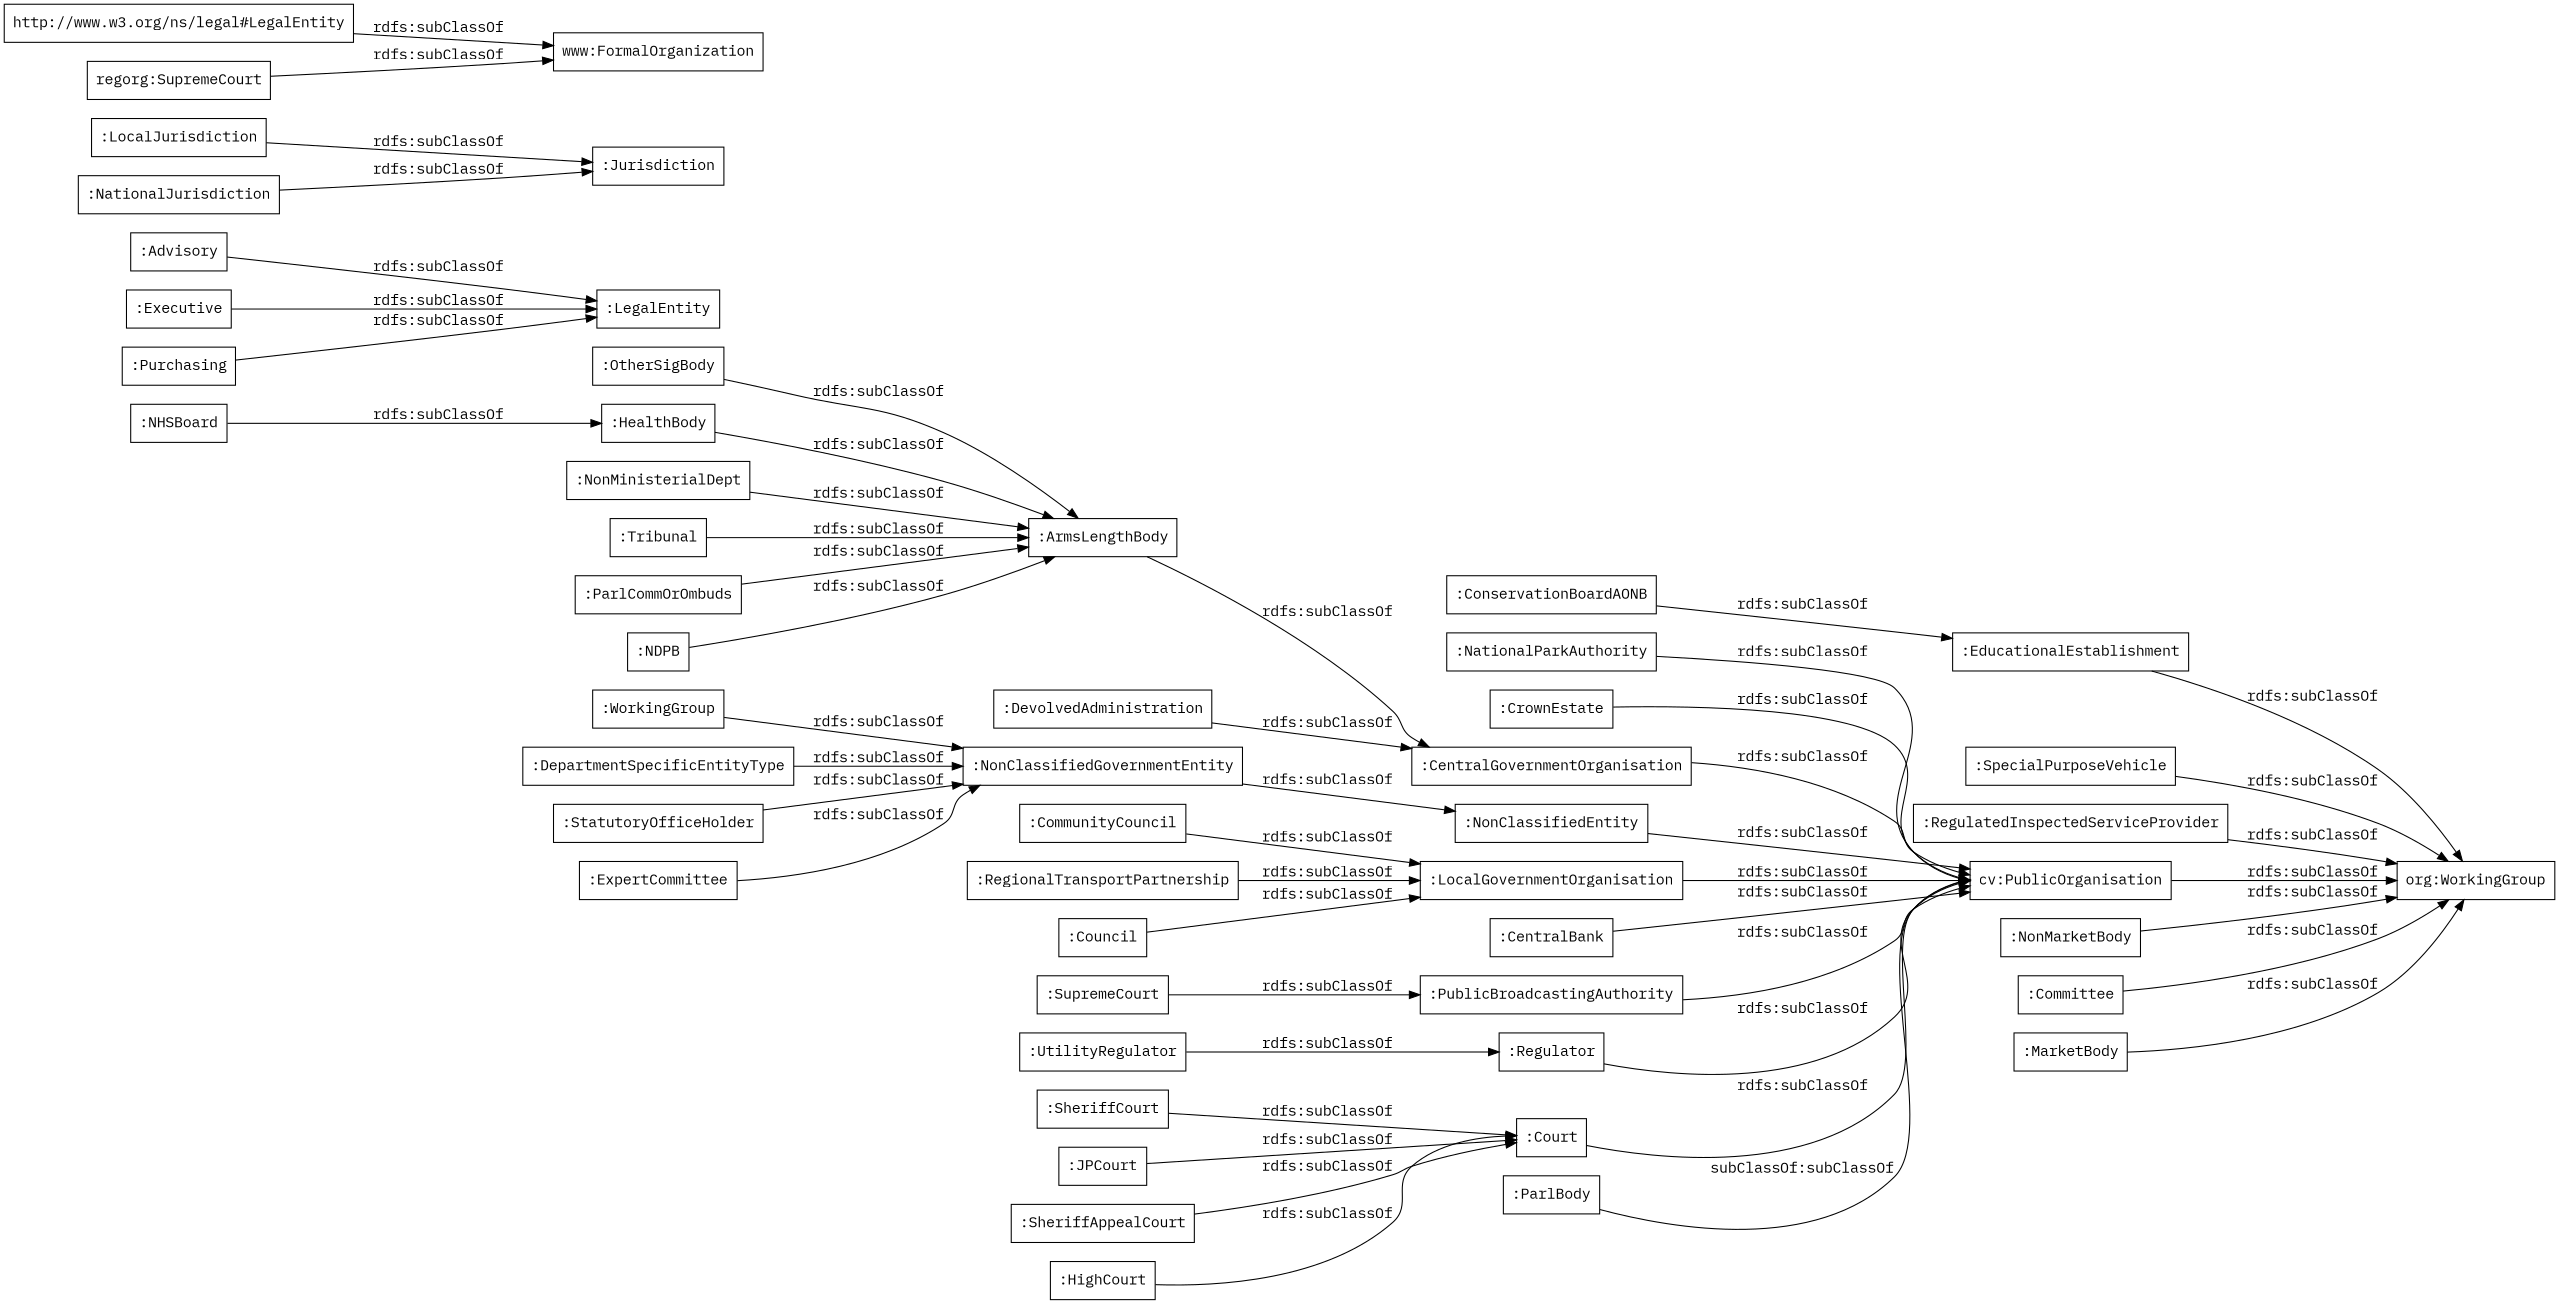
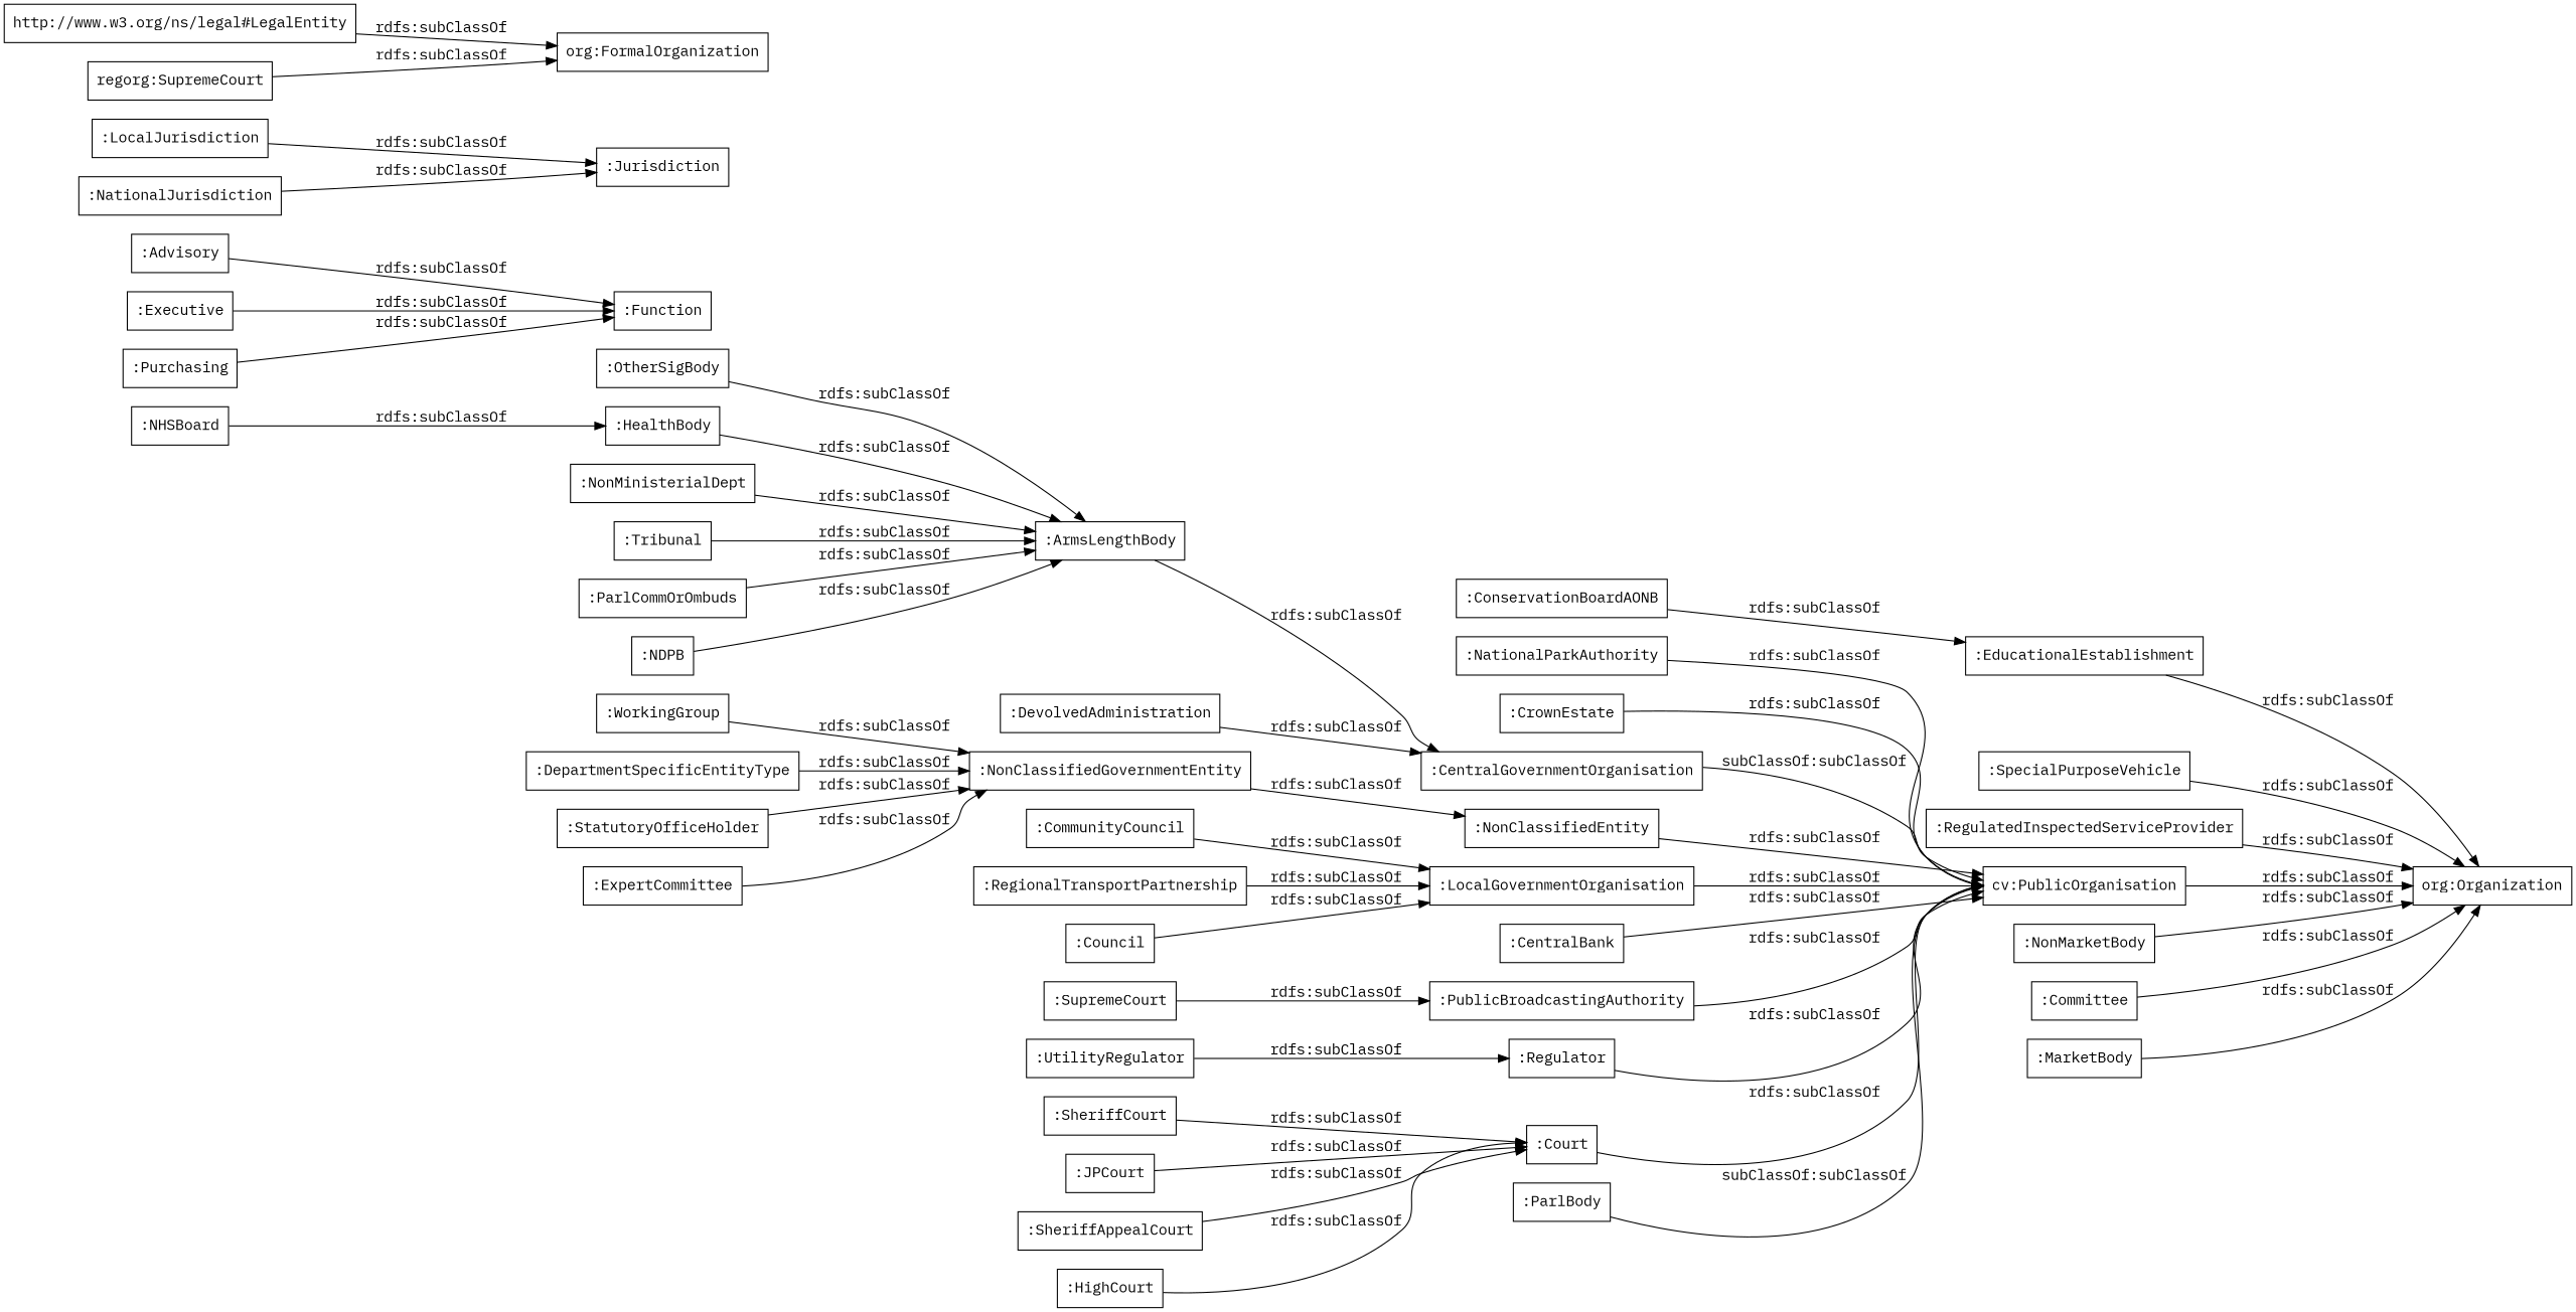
  digraph {
    fontname="IBM Plex Mono"
    rankdir=LR
    node [color=black fontname="IBM Plex Mono" shape=rectangle]
    edge [fontname="IBM Plex Mono"]
    ":NationalParkAuthority"
    "cv:PublicOrganisation"
-   "org:Organization" [label="org:WorkingGroup"]
+   "org:Organization"
    ":ParlCommOrOmbuds"
    ":ArmsLengthBody"
    ":CentralGovernmentOrganisation"
    ":Advisory"
-   ":Function" [label=":LegalEntity"]
+   ":Function"
    ":NonClassifiedGovernmentEntity"
    ":NonClassifiedEntity"
    ":LocalGovernmentOrganisation"
    ":StatutoryOfficeHolder"
    ":ExpertCommittee"
    ":SpecialPurposeVehicle"
    ":RegulatedInspectedServiceProvider"
    ":LocalJurisdiction"
    ":Jurisdiction"
    ":WorkingGroup"
    ":NDPB"
    ":CentralBank"
    ":DepartmentSpecificEntityType"
    ":CommunityCouncil"
    ":PublicBroadcastingAuthority"
    ":UtilityRegulator"
    ":Regulator"
    ":EducationalEstablishment"
    ":SheriffCourt"
    ":Court"
    ":JPCourt"
    "http://www.w3.org/ns/legal#LegalEntity"
-   "org:FormalOrganization" [label="www:FormalOrganization"]
+   "org:FormalOrganization"
    ":NationalJurisdiction"
    n33 [label="regorg:SupremeCourt"]
    ":OtherSigBody"
    ":RegionalTransportPartnership"
    ":ConservationBoardAONB"
    ":ParlBody"
    ":HealthBody"
    ":NonMarketBody"
    ":NonMinisterialDept"
    ":Executive"
    ":SheriffAppealCourt"
    ":Committee"
    ":MarketBody"
    ":Purchasing"
    ":HighCourt"
    ":CrownEstate"
    ":Tribunal"
    ":Council"
    ":NHSBoard"
    ":DevolvedAdministration"
    ":SupremeCourt"
    ":NationalParkAuthority" -> "cv:PublicOrganisation" [label="rdfs:subClassOf"]
    "cv:PublicOrganisation" -> "org:Organization" [label="rdfs:subClassOf"]
    ":ParlCommOrOmbuds" -> ":ArmsLengthBody" [label="rdfs:subClassOf"]
    ":ArmsLengthBody" -> ":CentralGovernmentOrganisation" [label="rdfs:subClassOf"]
-   ":CentralGovernmentOrganisation" -> "cv:PublicOrganisation" [label="rdfs:subClassOf"]
+   ":CentralGovernmentOrganisation" -> "cv:PublicOrganisation" [label="subClassOf:subClassOf"]
    ":Advisory" -> ":Function" [label="rdfs:subClassOf"]
    ":NonClassifiedGovernmentEntity" -> ":NonClassifiedEntity" [label="rdfs:subClassOf"]
    ":NonClassifiedEntity" -> "cv:PublicOrganisation" [label="rdfs:subClassOf"]
    ":LocalGovernmentOrganisation" -> "cv:PublicOrganisation" [label="rdfs:subClassOf"]
    ":StatutoryOfficeHolder" -> ":NonClassifiedGovernmentEntity" [label="rdfs:subClassOf"]
    ":ExpertCommittee" -> ":NonClassifiedGovernmentEntity" [label="rdfs:subClassOf"]
    ":SpecialPurposeVehicle" -> "org:Organization" [label="rdfs:subClassOf"]
    ":RegulatedInspectedServiceProvider" -> "org:Organization" [label="rdfs:subClassOf"]
    ":LocalJurisdiction" -> ":Jurisdiction" [label="rdfs:subClassOf"]
    ":WorkingGroup" -> ":NonClassifiedGovernmentEntity" [label="rdfs:subClassOf"]
    ":NDPB" -> ":ArmsLengthBody" [label="rdfs:subClassOf"]
    ":CentralBank" -> "cv:PublicOrganisation" [label="rdfs:subClassOf"]
    ":DepartmentSpecificEntityType" -> ":NonClassifiedGovernmentEntity" [label="rdfs:subClassOf"]
    ":CommunityCouncil" -> ":LocalGovernmentOrganisation" [label="rdfs:subClassOf"]
    ":PublicBroadcastingAuthority" -> "cv:PublicOrganisation" [label="rdfs:subClassOf"]
    ":UtilityRegulator" -> ":Regulator" [label="rdfs:subClassOf"]
    ":Regulator" -> "cv:PublicOrganisation" [label="rdfs:subClassOf"]
    ":EducationalEstablishment" -> "org:Organization" [label="rdfs:subClassOf"]
    ":SheriffCourt" -> ":Court" [label="rdfs:subClassOf"]
    ":Court" -> "cv:PublicOrganisation" [label="rdfs:subClassOf"]
    ":JPCourt" -> ":Court" [label="rdfs:subClassOf"]
    "http://www.w3.org/ns/legal#LegalEntity" -> "org:FormalOrganization" [label="rdfs:subClassOf"]
    ":NationalJurisdiction" -> ":Jurisdiction" [label="rdfs:subClassOf"]
    n33 -> "org:FormalOrganization" [label="rdfs:subClassOf"]
    ":OtherSigBody" -> ":ArmsLengthBody" [label="rdfs:subClassOf"]
    ":RegionalTransportPartnership" -> ":LocalGovernmentOrganisation" [label="rdfs:subClassOf"]
    ":ConservationBoardAONB" -> ":EducationalEstablishment" [label="rdfs:subClassOf"]
    ":ParlBody" -> "cv:PublicOrganisation" [label="subClassOf:subClassOf"]
    ":HealthBody" -> ":ArmsLengthBody" [label="rdfs:subClassOf"]
    ":NonMarketBody" -> "org:Organization" [label="rdfs:subClassOf"]
    ":NonMinisterialDept" -> ":ArmsLengthBody" [label="rdfs:subClassOf"]
    ":Executive" -> ":Function" [label="rdfs:subClassOf"]
    ":SheriffAppealCourt" -> ":Court" [label="rdfs:subClassOf"]
    ":Committee" -> "org:Organization" [label="rdfs:subClassOf"]
    ":MarketBody" -> "org:Organization" [label="rdfs:subClassOf"]
    ":Purchasing" -> ":Function" [label="rdfs:subClassOf"]
    ":HighCourt" -> ":Court" [label="rdfs:subClassOf"]
    ":CrownEstate" -> "cv:PublicOrganisation" [label="rdfs:subClassOf"]
    ":Tribunal" -> ":ArmsLengthBody" [label="rdfs:subClassOf"]
    ":Council" -> ":LocalGovernmentOrganisation" [label="rdfs:subClassOf"]
    ":NHSBoard" -> ":HealthBody" [label="rdfs:subClassOf"]
    ":DevolvedAdministration" -> ":CentralGovernmentOrganisation" [label="rdfs:subClassOf"]
    ":SupremeCourt" -> ":PublicBroadcastingAuthority" [label="rdfs:subClassOf"]
  }
